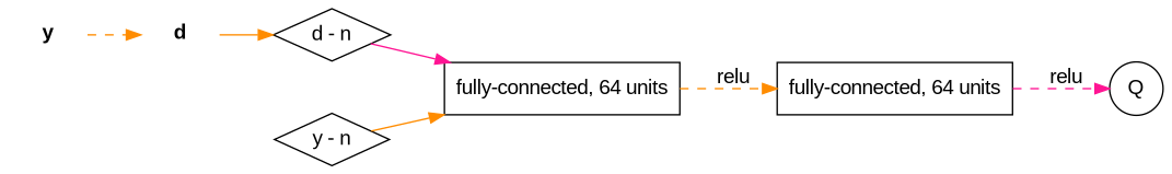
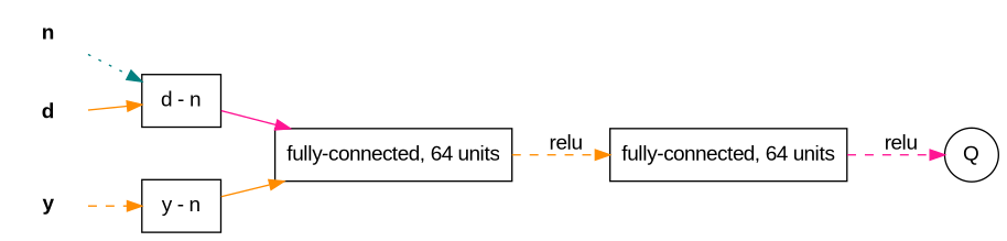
  digraph {
    fontname="Liberation Sans"
    rankdir=LR
    node [fontname="Liberation Sans" shape=plaintext]
    edge [fontname="Liberation Sans" style=solid color=darkorange]
-   n1 [label="d - n" shape=diamond]
-   n2 [label="y - n" shape=diamond]
+   n1 [label="d - n" shape=box]
+   n2 [label="y - n" shape=box]
    n3 [label="fully-connected, 64 units" shape=box]
    n4 [label=<<B>d</B>>]
+   n5 [label=<<B>n</B>>]
    n6 [label=<<B>y</B>>]
    n7 [label="fully-connected, 64 units" shape=box]
    n8 [label=<Q> shape=circle]
    subgraph sub_1 {
      rank=same
      n1
      n2
    }
    n1 -> n2 [style=invis color=""]
    n1 -> n3 [color=deeppink]
    n2 -> n3
    n3 -> n7 [label="  relu" style=dashed]
    n4 -> n1
-   n6 -> n4 [style=dashed]
+   n5 -> n1 [color=teal style=dotted]
+   n6 -> n2 [style=dashed]
    n7 -> n8 [color=deeppink label="  relu" style=dashed]
  }
